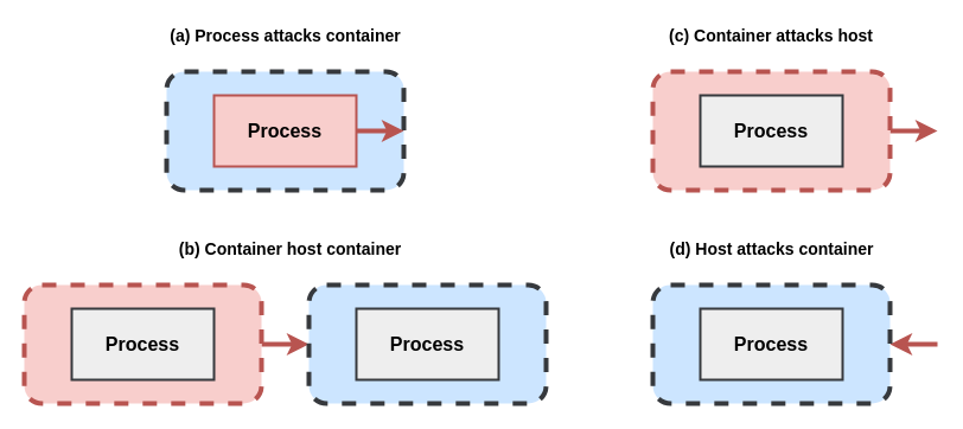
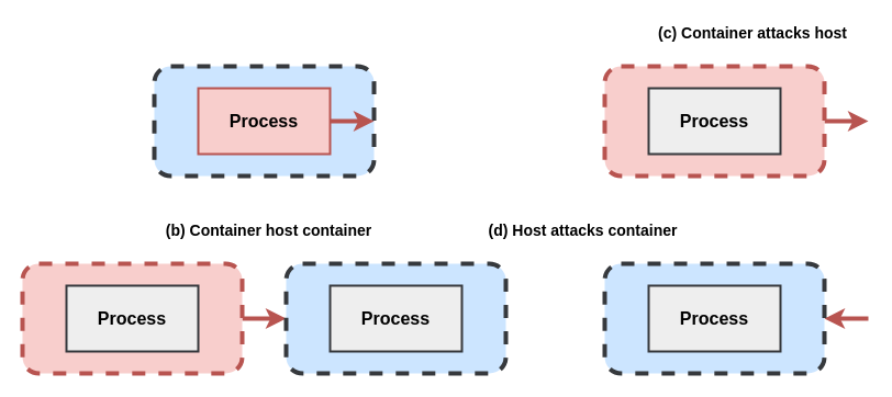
  <mxCell id="0" />
  <mxCell id="1" parent="0" />
  <mxCell id="2" value="" style="rounded=1;whiteSpace=wrap;html=1;fillColor=#cce5ff;strokeColor=#36393d;dashed=1;strokeWidth=4;" parent="1" vertex="1"><mxGeometry x="140" y="60" width="200" height="100" as="geometry" /></mxCell>
  <mxCell id="3" style="edgeStyle=orthogonalEdgeStyle;rounded=0;orthogonalLoop=1;jettySize=auto;html=1;exitX=1;exitY=0.5;exitDx=0;exitDy=0;entryX=1;entryY=0.5;entryDx=0;entryDy=0;fontSize=16;strokeWidth=4;fillColor=#f8cecc;strokeColor=#b85450;" parent="1" source="4" target="2" edge="1"><mxGeometry relative="1" as="geometry"><Array as="points"><mxPoint x="330" y="110" /><mxPoint x="330" y="110" /></Array></mxGeometry></mxCell>
  <mxCell id="4" value="Process" style="rounded=0;whiteSpace=wrap;html=1;strokeWidth=2;fillColor=#f8cecc;strokeColor=#b85450;fontStyle=1;fontSize=16;" parent="1" vertex="1"><mxGeometry x="180" y="80" width="120" height="60" as="geometry" /></mxCell>
  <mxCell id="5" style="edgeStyle=orthogonalEdgeStyle;rounded=0;orthogonalLoop=1;jettySize=auto;html=1;exitX=1;exitY=0.5;exitDx=0;exitDy=0;strokeWidth=4;fontSize=16;fillColor=#f8cecc;strokeColor=#b85450;" parent="1" source="6" target="8" edge="1"><mxGeometry relative="1" as="geometry" /></mxCell>
  <mxCell id="6" value="" style="rounded=1;whiteSpace=wrap;html=1;fillColor=#f8cecc;strokeColor=#b85450;dashed=1;strokeWidth=4;" parent="1" vertex="1"><mxGeometry x="20" y="240" width="200" height="100" as="geometry" /></mxCell>
  <mxCell id="7" value="Process" style="rounded=0;whiteSpace=wrap;html=1;strokeWidth=2;fillColor=#eeeeee;strokeColor=#36393d;fontStyle=1;fontSize=16;" parent="1" vertex="1"><mxGeometry x="60" y="260" width="120" height="60" as="geometry" /></mxCell>
  <mxCell id="8" value="" style="rounded=1;whiteSpace=wrap;html=1;fillColor=#cce5ff;strokeColor=#36393d;dashed=1;strokeWidth=4;" parent="1" vertex="1"><mxGeometry x="260" y="240" width="200" height="100" as="geometry" /></mxCell>
  <mxCell id="9" value="Process" style="rounded=0;whiteSpace=wrap;html=1;strokeWidth=2;fillColor=#eeeeee;strokeColor=#36393d;fontStyle=1;fontSize=16;" parent="1" vertex="1"><mxGeometry x="300" y="260" width="120" height="60" as="geometry" /></mxCell>
  <mxCell id="10" style="edgeStyle=orthogonalEdgeStyle;rounded=0;orthogonalLoop=1;jettySize=auto;html=1;exitX=1;exitY=0.5;exitDx=0;exitDy=0;strokeWidth=4;fontSize=14;fillColor=#f8cecc;strokeColor=#b85450;" parent="1" source="11" edge="1"><mxGeometry relative="1" as="geometry"><mxPoint x="790" y="110" as="targetPoint" /></mxGeometry></mxCell>
  <mxCell id="11" value="" style="rounded=1;whiteSpace=wrap;html=1;fillColor=#f8cecc;strokeColor=#b85450;dashed=1;strokeWidth=4;" parent="1" vertex="1"><mxGeometry x="550" y="60" width="200" height="100" as="geometry" /></mxCell>
  <mxCell id="12" value="Process" style="rounded=0;whiteSpace=wrap;html=1;strokeWidth=2;fillColor=#eeeeee;strokeColor=#36393d;fontStyle=1;fontSize=16;" parent="1" vertex="1"><mxGeometry x="590" y="80" width="120" height="60" as="geometry" /></mxCell>
  <mxCell id="13" style="edgeStyle=orthogonalEdgeStyle;rounded=0;orthogonalLoop=1;jettySize=auto;html=1;exitX=1;exitY=0.5;exitDx=0;exitDy=0;strokeWidth=4;fontSize=14;fillColor=#f8cecc;strokeColor=#b85450;startArrow=classic;startFill=1;endArrow=none;endFill=0;" parent="1" source="14" edge="1"><mxGeometry relative="1" as="geometry"><mxPoint x="790" y="290" as="targetPoint" /></mxGeometry></mxCell>
  <mxCell id="14" value="" style="rounded=1;whiteSpace=wrap;html=1;fillColor=#cce5ff;strokeColor=#36393d;dashed=1;strokeWidth=4;" parent="1" vertex="1"><mxGeometry x="550" y="240" width="200" height="100" as="geometry" /></mxCell>
  <mxCell id="15" value="Process" style="rounded=0;whiteSpace=wrap;html=1;strokeWidth=2;fillColor=#eeeeee;strokeColor=#36393d;fontStyle=1;fontSize=16;" parent="1" vertex="1"><mxGeometry x="590" y="260" width="120" height="60" as="geometry" /></mxCell>
- <mxCell id="16" value="(a) Process attacks container" style="text;html=1;strokeColor=none;fillColor=none;align=center;verticalAlign=middle;whiteSpace=wrap;rounded=0;fontSize=14;fontStyle=1" parent="1" vertex="1"><mxGeometry x="137.5" y="20" width="205" height="20" as="geometry" /></mxCell>
- <mxCell id="17" value="(c) Container attacks host" style="text;html=1;strokeColor=none;fillColor=none;align=center;verticalAlign=middle;whiteSpace=wrap;rounded=0;fontSize=14;fontStyle=1" parent="1" vertex="1"><mxGeometry x="560" y="20" width="180" height="20" as="geometry" /></mxCell>
+ <mxCell id="17" value="(c) Container attacks host" style="text;html=1;strokeColor=none;fillColor=none;align=center;verticalAlign=middle;whiteSpace=wrap;rounded=0;fontSize=14;fontStyle=1" parent="1" vertex="1"><mxGeometry x="595" y="20" width="180" height="20" as="geometry" /></mxCell>
  <mxCell id="18" value="(b) Container host container" style="text;html=1;strokeColor=none;fillColor=none;align=center;verticalAlign=middle;whiteSpace=wrap;rounded=0;fontSize=14;fontStyle=1" parent="1" vertex="1"><mxGeometry x="137.5" y="200" width="212.5" height="20" as="geometry" /></mxCell>
- <mxCell id="19" value="(d) Host attacks container" style="text;html=1;strokeColor=none;fillColor=none;align=center;verticalAlign=middle;whiteSpace=wrap;rounded=0;fontSize=14;fontStyle=1" parent="1" vertex="1"><mxGeometry x="547.5" y="200" width="205" height="20" as="geometry" /></mxCell>
+ <mxCell id="19" value="(d) Host attacks container" style="text;html=1;strokeColor=none;fillColor=none;align=center;verticalAlign=middle;whiteSpace=wrap;rounded=0;fontSize=14;fontStyle=1" parent="1" vertex="1"><mxGeometry x="427.5" y="200" width="205" height="20" as="geometry" /></mxCell>
